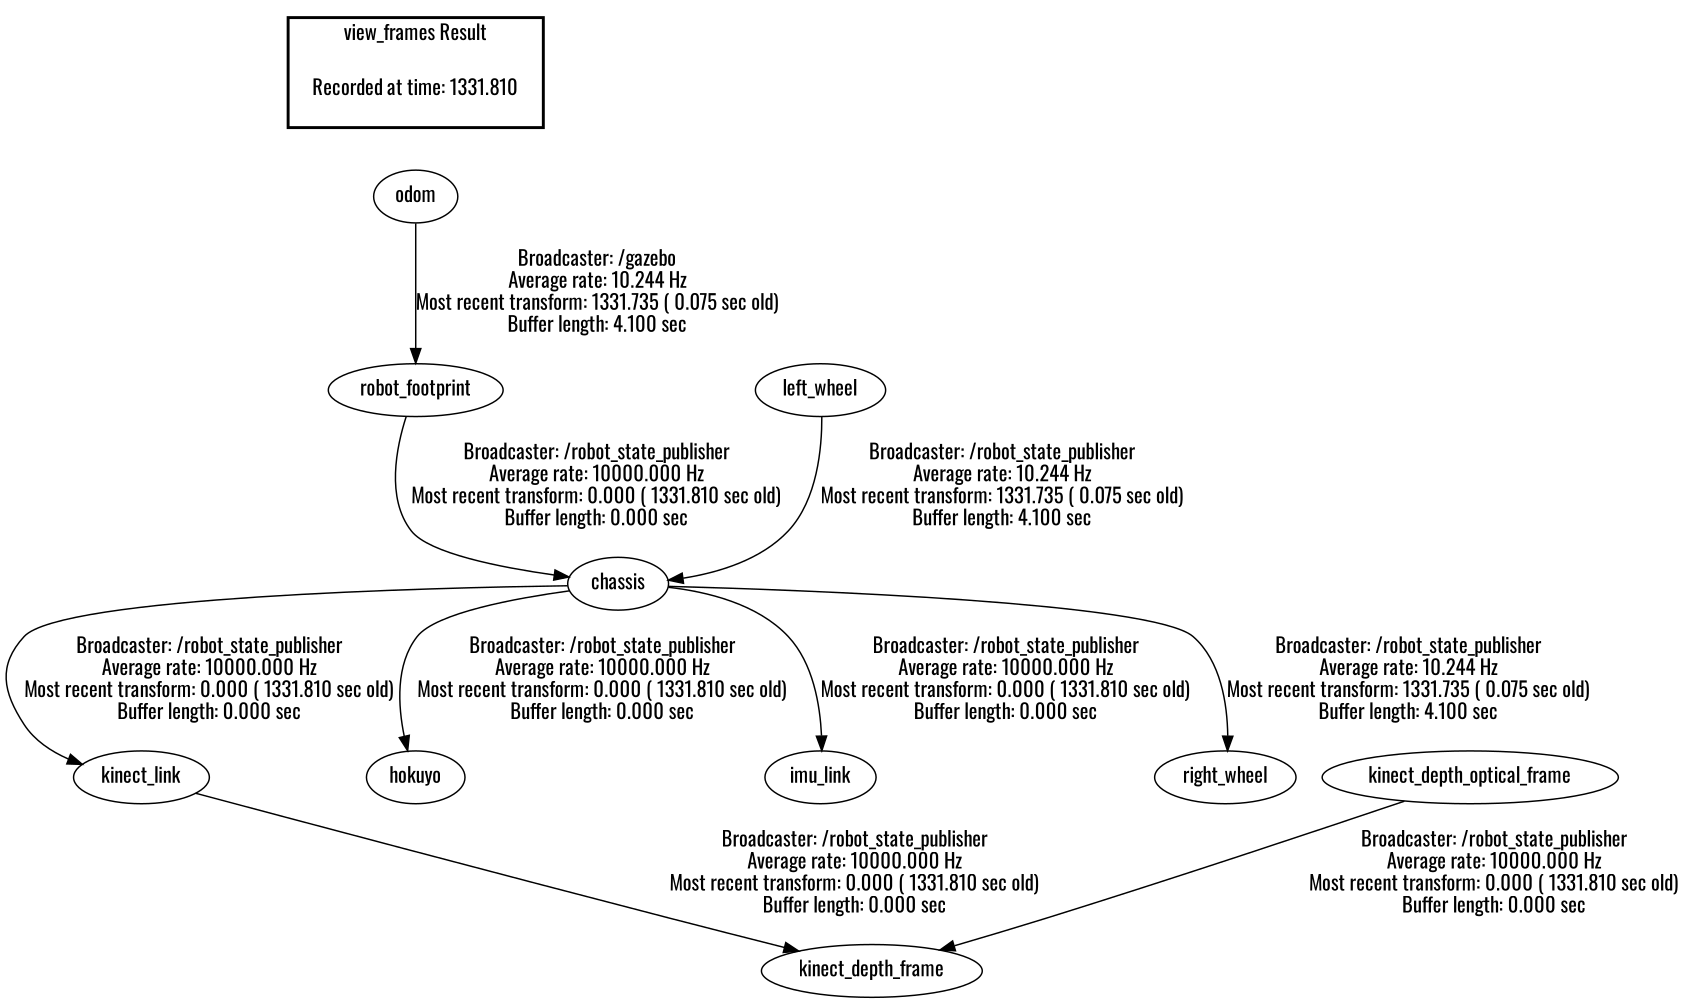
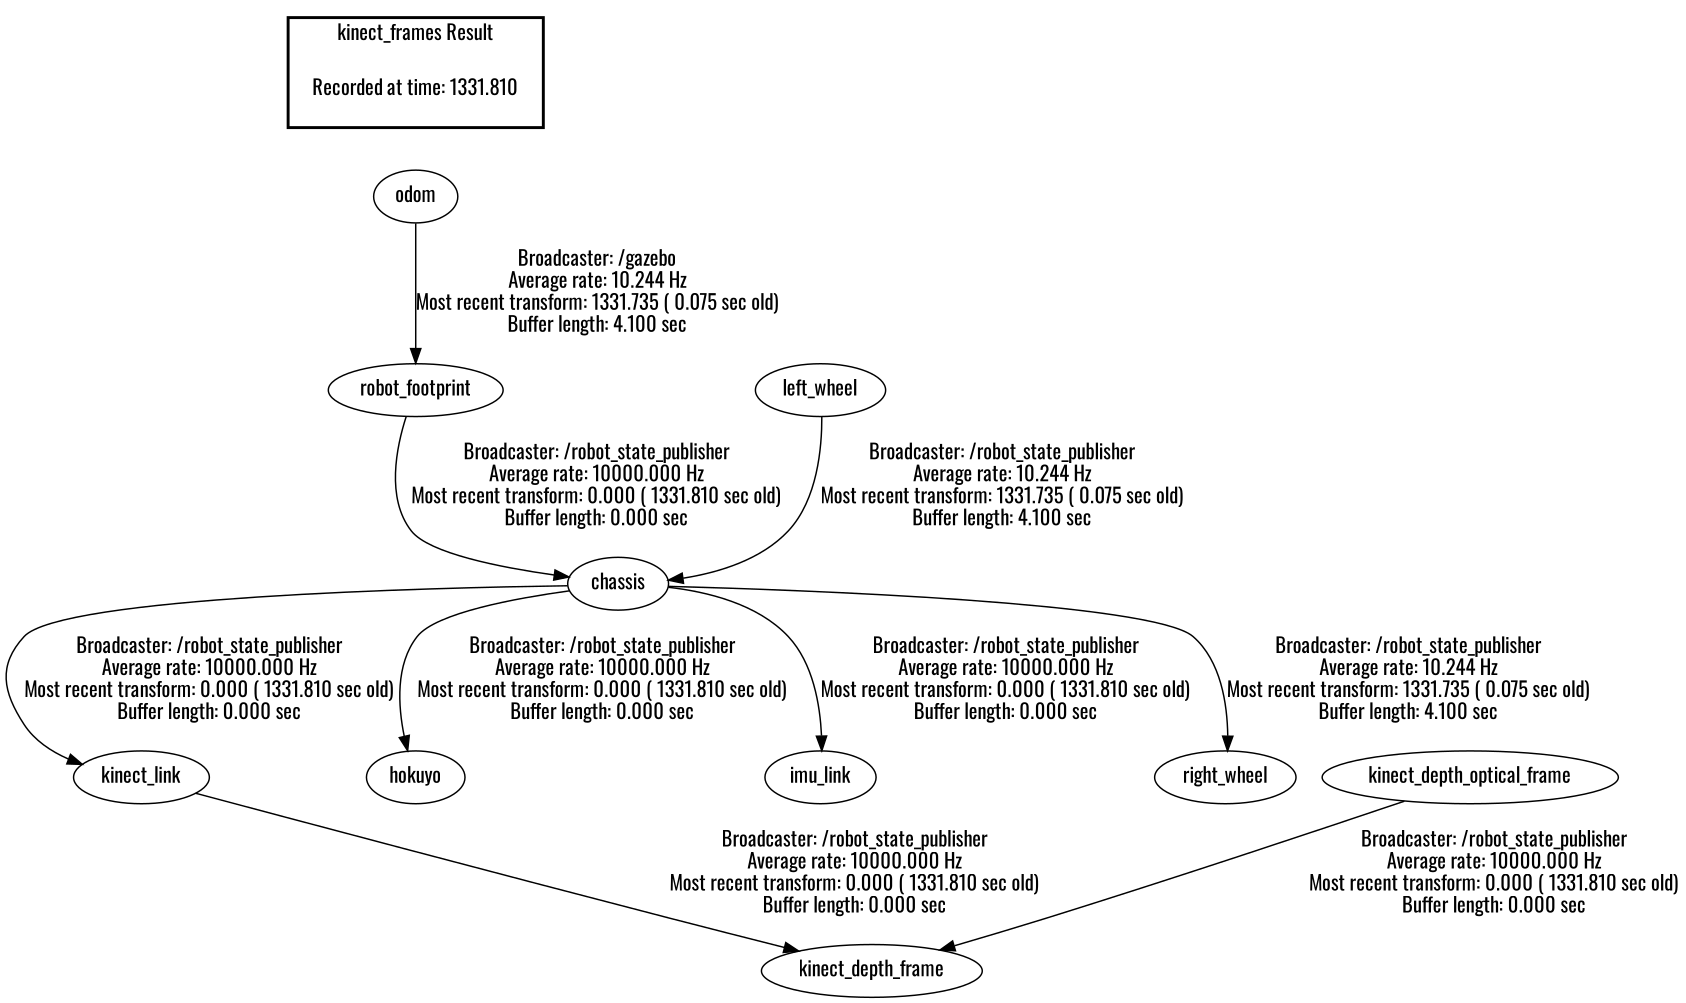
  digraph {
    fontname=Oswald
    node [fontname=Oswald]
    edge [fontname=Oswald]
    "Recorded at time: 1331.810" [shape=plaintext]
    odom
    chassis
    kinect_link
    hokuyo
    imu_link
    right_wheel
    kinect_depth_frame
    left_wheel
    robot_footprint
    kinect_depth_optical_frame
    subgraph cluster_1 {
      color=black
-     label="view_frames Result"
+     label="kinect_frames Result"
      style=bold
      "Recorded at time: 1331.810"
    }
    "Recorded at time: 1331.810" -> odom [style=invis]
    odom -> robot_footprint [label="Broadcaster: /gazebo\nAverage rate: 10.244 Hz\nMost recent transform: 1331.735 ( 0.075 sec old)\nBuffer length: 4.100 sec\n"]
    chassis -> kinect_link [label="Broadcaster: /robot_state_publisher\nAverage rate: 10000.000 Hz\nMost recent transform: 0.000 ( 1331.810 sec old)\nBuffer length: 0.000 sec\n"]
    chassis -> hokuyo [label="Broadcaster: /robot_state_publisher\nAverage rate: 10000.000 Hz\nMost recent transform: 0.000 ( 1331.810 sec old)\nBuffer length: 0.000 sec\n"]
    chassis -> imu_link [label="Broadcaster: /robot_state_publisher\nAverage rate: 10000.000 Hz\nMost recent transform: 0.000 ( 1331.810 sec old)\nBuffer length: 0.000 sec\n"]
    chassis -> right_wheel [label="Broadcaster: /robot_state_publisher\nAverage rate: 10.244 Hz\nMost recent transform: 1331.735 ( 0.075 sec old)\nBuffer length: 4.100 sec\n"]
    kinect_link -> kinect_depth_frame [label="Broadcaster: /robot_state_publisher\nAverage rate: 10000.000 Hz\nMost recent transform: 0.000 ( 1331.810 sec old)\nBuffer length: 0.000 sec\n"]
    left_wheel -> chassis [label="Broadcaster: /robot_state_publisher\nAverage rate: 10.244 Hz\nMost recent transform: 1331.735 ( 0.075 sec old)\nBuffer length: 4.100 sec\n"]
    robot_footprint -> chassis [label="Broadcaster: /robot_state_publisher\nAverage rate: 10000.000 Hz\nMost recent transform: 0.000 ( 1331.810 sec old)\nBuffer length: 0.000 sec\n"]
    kinect_depth_optical_frame -> kinect_depth_frame [label="Broadcaster: /robot_state_publisher\nAverage rate: 10000.000 Hz\nMost recent transform: 0.000 ( 1331.810 sec old)\nBuffer length: 0.000 sec\n"]
  }
